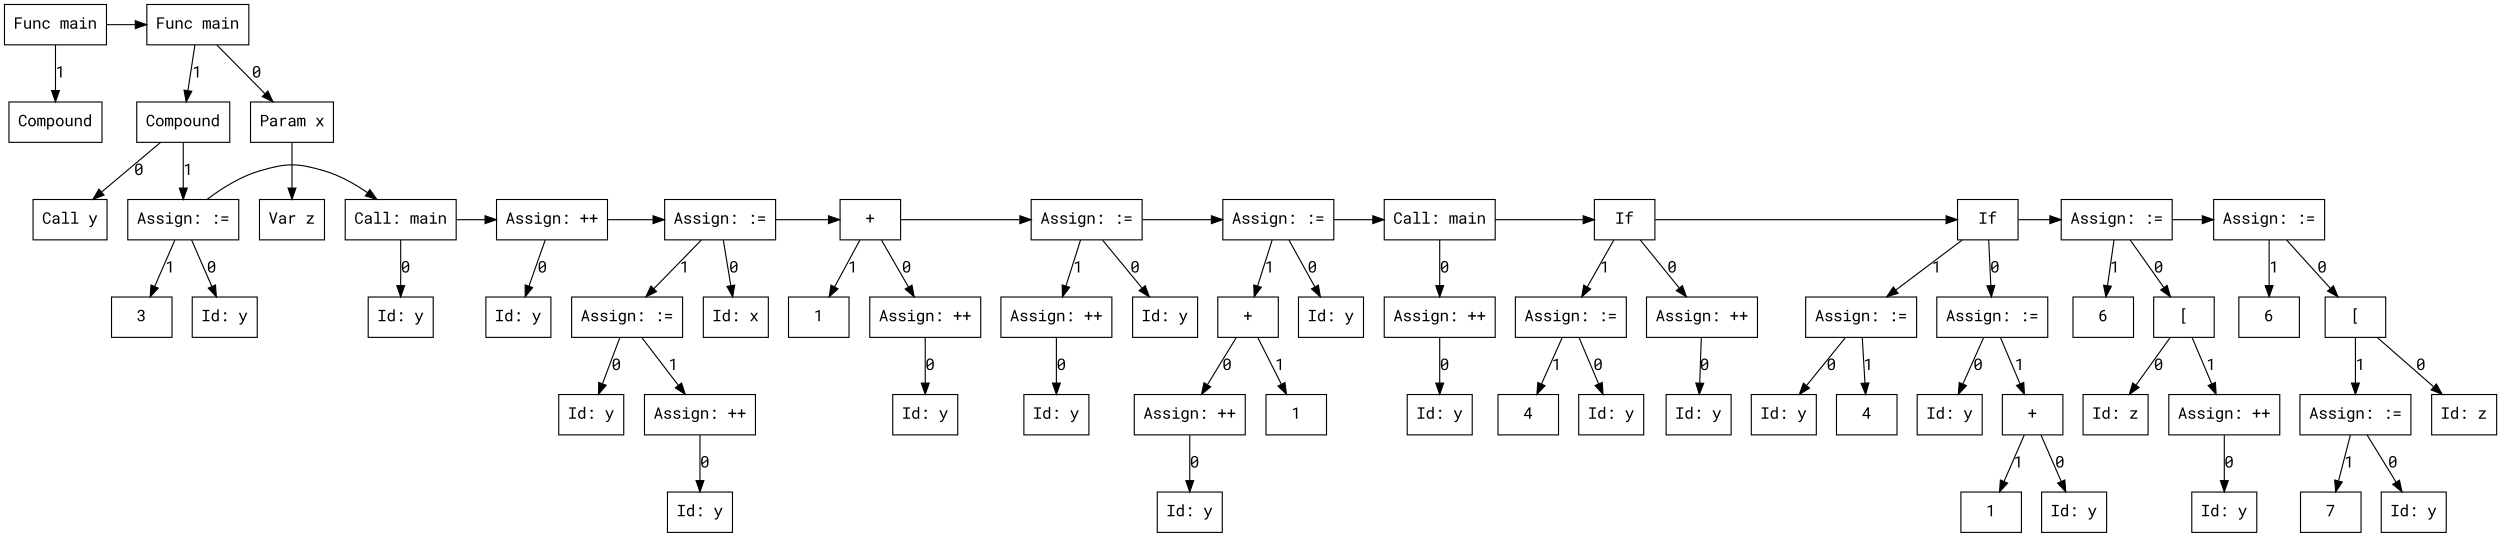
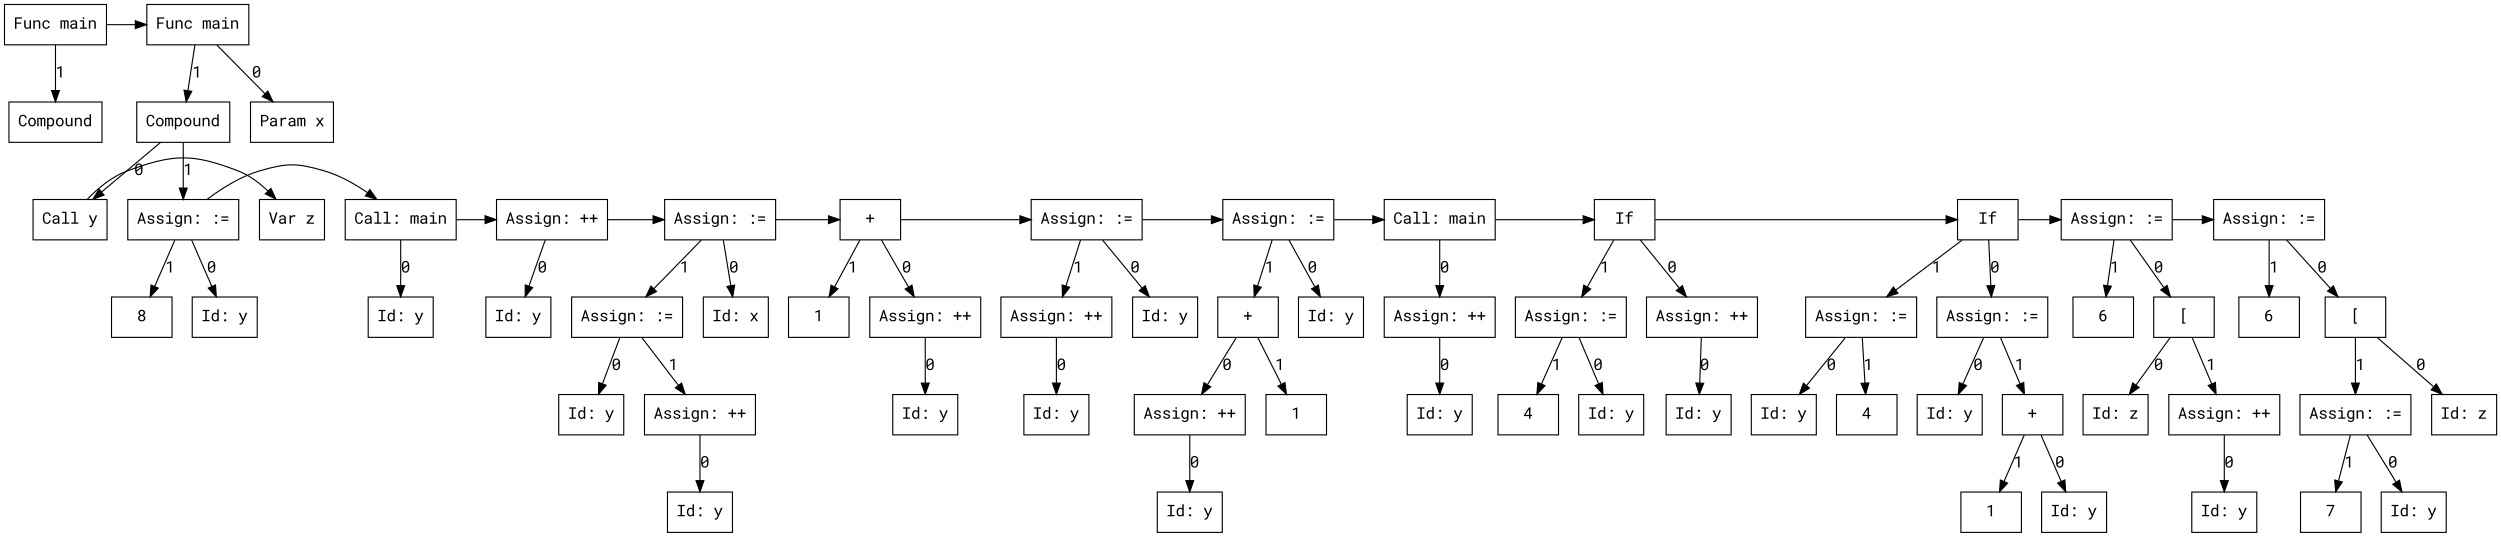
  digraph {
    fontname="Roboto Mono"
    node [fontname="Roboto Mono" shape=box]
    edge [fontname="Roboto Mono"]
    n1 [label="Func main"]
    n2 [label="Func main"]
    n3 [label=Compound]
    n4 [label="Param x"]
    n5 [label=Compound]
    n6 [label="Call y"]
    n7 [label="Assign: :="]
    n8 [label="Var z"]
    n9 [label="Id: y"]
-   n10 [label=3]
+   n10 [label=8]
    n11 [label="Call: main"]
    n12 [label="Assign: ++"]
    n13 [label="Assign: :="]
    n14 [label="+"]
    n15 [label="Assign: :="]
    n16 [label="Assign: :="]
    n17 [label="Call: main"]
    n18 [label=If]
    n19 [label=If]
    n20 [label="Assign: :="]
    n21 [label="Assign: :="]
    n22 [label="Id: y"]
    n23 [label="Id: y"]
    n24 [label="Id: x"]
    n25 [label="Assign: :="]
    n26 [label="Id: y"]
    n27 [label="Assign: ++"]
    n28 [label="Id: y"]
    n29 [label="Assign: ++"]
    n30 [label=1]
    n31 [label="Id: y"]
    n32 [label="Id: y"]
    n33 [label="Assign: ++"]
    n34 [label="Id: y"]
    n35 [label="Id: y"]
    n36 [label="+"]
    n37 [label="Assign: :="]
    n38 [label="Id: y"]
    n39 [label=7]
    n40 [label="Assign: ++"]
    n41 [label=1]
    n42 [label="Id: y"]
    n43 [label="Assign: ++"]
    n44 [label="Id: y"]
    n45 [label="Assign: ++"]
    n46 [label="Assign: :="]
    n47 [label="Id: y"]
    n48 [label="Id: y"]
    n49 [label=4]
    n50 [label="Assign: :="]
    n51 [label="Assign: :="]
    n52 [label="Id: y"]
    n53 [label="+"]
    n54 [label="Id: y"]
    n55 [label=1]
    n56 [label="Id: y"]
    n57 [label=4]
    n58 [label="["]
    n59 [label=6]
    n60 [label="Id: z"]
    n61 [label="Assign: ++"]
    n62 [label="Id: y"]
    n63 [label="["]
    n64 [label=6]
    n65 [label="Id: z"]
    subgraph sub_1 {
      rank=same
      rankdir=LR
      n1
      n2
    }
    subgraph sub_2 {
      rankdir=LR
      n1
      n2
    }
    subgraph sub_3 {
      ordering=out
      rank=same
      rankdir=LR
      n3
    }
    subgraph sub_4 {
      rankdir=TB
      n1
      n3
    }
    subgraph sub_5 {
      ordering=out
      rank=same
      rankdir=LR
      n4
      n5
    }
    subgraph sub_6 {
      rankdir=TB
      n2
      n4
      n5
    }
    subgraph sub_7 {
      ordering=out
      rank=same
      rankdir=LR
      n6
      n7
    }
    subgraph sub_8 {
      rankdir=TB
      n5
      n6
      n7
    }
    subgraph sub_9 {
      rank=same
      rankdir=LR
      n6
      n8
    }
    subgraph sub_10 {
      rankdir=LR
      n6
      n8
    }
    subgraph sub_11 {
      ordering=out
      rank=same
      rankdir=LR
      n9
      n10
    }
    subgraph sub_12 {
      rankdir=TB
      n7
      n9
      n10
    }
    subgraph sub_13 {
      rank=same
      rankdir=LR
      n7
      n11
      n12
      n13
      n14
      n15
      n16
      n17
      n18
      n19
      n20
      n21
    }
    subgraph sub_14 {
      rankdir=TB
      n11
      n22
    }
    subgraph sub_15 {
      rankdir=LR
      n7
      n11
      n12
      n13
      n14
      n15
      n16
      n17
      n18
      n19
      n20
      n21
    }
    subgraph sub_16 {
      ordering=out
      rank=same
      rankdir=LR
      n22
    }
    subgraph sub_17 {
      ordering=out
      rank=same
      rankdir=LR
      n23
    }
    subgraph sub_18 {
      rankdir=TB
      n12
      n23
    }
    subgraph sub_19 {
      ordering=out
      rank=same
      rankdir=LR
      n24
      n25
    }
    subgraph sub_20 {
      rankdir=TB
      n13
      n24
      n25
    }
    subgraph sub_21 {
      ordering=out
      rank=same
      rankdir=LR
      n26
      n27
    }
    subgraph sub_22 {
      rankdir=TB
      n25
      n26
      n27
    }
    subgraph sub_23 {
      ordering=out
      rank=same
      rankdir=LR
      n28
    }
    subgraph sub_24 {
      rankdir=TB
      n27
      n28
    }
    subgraph sub_25 {
      ordering=out
      rank=same
      rankdir=LR
      n29
      n30
    }
    subgraph sub_26 {
      rankdir=TB
      n14
      n29
      n30
    }
    subgraph sub_27 {
      ordering=out
      rank=same
      rankdir=LR
      n31
    }
    subgraph sub_28 {
      rankdir=TB
      n15
      n32
      n33
    }
    subgraph sub_29 {
      rankdir=TB
      n29
      n31
    }
    subgraph sub_30 {
      ordering=out
      rank=same
      rankdir=LR
      n32
      n33
    }
    subgraph sub_31 {
      ordering=out
      rank=same
      rankdir=LR
      n34
    }
    subgraph sub_32 {
      rankdir=TB
      n33
      n34
    }
    subgraph sub_33 {
      ordering=out
      rank=same
      rankdir=LR
      n35
      n36
    }
    subgraph sub_34 {
      rankdir=TB
      n37
      n38
      n39
    }
    subgraph sub_35 {
      rankdir=TB
      n16
      n35
      n36
    }
    subgraph sub_36 {
      ordering=out
      rank=same
      rankdir=LR
      n40
      n41
    }
    subgraph sub_37 {
      rankdir=TB
      n36
      n40
      n41
    }
    subgraph sub_38 {
      ordering=out
      rank=same
      rankdir=LR
      n42
    }
    subgraph sub_39 {
      rankdir=TB
      n40
      n42
    }
    subgraph sub_40 {
      ordering=out
      rank=same
      rankdir=LR
      n43
    }
    subgraph sub_41 {
      rankdir=TB
      n17
      n43
    }
    subgraph sub_42 {
      ordering=out
      rank=same
      rankdir=LR
      n44
    }
    subgraph sub_43 {
      rankdir=TB
      n43
      n44
    }
    subgraph sub_44 {
      ordering=out
      rank=same
      rankdir=LR
      n45
      n46
    }
    subgraph sub_45 {
      rankdir=TB
      n18
      n45
      n46
    }
    subgraph sub_46 {
      ordering=out
      rank=same
      rankdir=LR
      n47
    }
    subgraph sub_47 {
      rankdir=TB
      n45
      n47
    }
    subgraph sub_48 {
      ordering=out
      rank=same
      rankdir=LR
      n48
      n49
    }
    subgraph sub_49 {
      rankdir=TB
      n46
      n48
      n49
    }
    subgraph sub_50 {
      ordering=out
      rank=same
      rankdir=LR
      n50
      n51
    }
    subgraph sub_51 {
      rankdir=TB
      n19
      n50
      n51
    }
    subgraph sub_52 {
      ordering=out
      rank=same
      rankdir=LR
      n52
      n53
    }
    subgraph sub_53 {
      rankdir=TB
      n50
      n52
      n53
    }
    subgraph sub_54 {
      ordering=out
      rank=same
      rankdir=LR
      n54
      n55
    }
    subgraph sub_55 {
      rankdir=TB
      n53
      n54
      n55
    }
    subgraph sub_56 {
      ordering=out
      rank=same
      rankdir=LR
      n56
      n57
    }
    subgraph sub_57 {
      rankdir=TB
      n51
      n56
      n57
    }
    subgraph sub_58 {
      ordering=out
      rank=same
      rankdir=LR
      n58
      n59
    }
    subgraph sub_59 {
      rankdir=TB
      n20
      n58
      n59
    }
    subgraph sub_60 {
      ordering=out
      rank=same
      rankdir=LR
      n60
      n61
    }
    subgraph sub_61 {
      rankdir=TB
      n58
      n60
      n61
    }
    subgraph sub_62 {
      ordering=out
      rank=same
      rankdir=LR
      n62
    }
    subgraph sub_63 {
      rankdir=TB
      n61
      n62
    }
    subgraph sub_64 {
      ordering=out
      rank=same
      rankdir=LR
      n63
      n64
    }
    subgraph sub_65 {
      rankdir=TB
      n21
      n63
      n64
    }
    subgraph sub_66 {
      ordering=out
      rank=same
      rankdir=LR
      n37
      n65
    }
    subgraph sub_67 {
      rankdir=TB
      n37
      n63
      n65
    }
    subgraph sub_68 {
      ordering=out
      rank=same
      rankdir=LR
      n38
      n39
    }
    n1 -> n2
    n1 -> n3 [label=1]
    n2 -> n4 [label=0]
    n2 -> n5 [label=1]
    n5 -> n6 [label=0]
    n5 -> n7 [label=1]
-   n4 -> n8
+   n6 -> n8
    n7 -> n9 [label=0]
    n7 -> n10 [label=1]
    n7 -> n11
    n11 -> n12
    n11 -> n22 [label=0]
    n12 -> n13
    n12 -> n23 [label=0]
    n13 -> n14
    n13 -> n24 [label=0]
    n13 -> n25 [label=1]
    n14 -> n15
    n14 -> n29 [label=0]
    n14 -> n30 [label=1]
    n15 -> n16
    n15 -> n32 [label=0]
    n15 -> n33 [label=1]
    n16 -> n17
    n16 -> n35 [label=0]
    n16 -> n36 [label=1]
    n17 -> n18
    n17 -> n43 [label=0]
    n18 -> n19
    n18 -> n45 [label=0]
    n18 -> n46 [label=1]
    n19 -> n20
    n19 -> n50 [label=0]
    n19 -> n51 [label=1]
    n20 -> n21
    n20 -> n58 [label=0]
    n20 -> n59 [label=1]
    n21 -> n63 [label=0]
    n21 -> n64 [label=1]
    n25 -> n26 [label=0]
    n25 -> n27 [label=1]
    n27 -> n28 [label=0]
    n29 -> n31 [label=0]
    n33 -> n34 [label=0]
    n36 -> n40 [label=0]
    n36 -> n41 [label=1]
    n37 -> n38 [label=0]
    n37 -> n39 [label=1]
    n40 -> n42 [label=0]
    n43 -> n44 [label=0]
    n45 -> n47 [label=0]
    n46 -> n48 [label=0]
    n46 -> n49 [label=1]
    n50 -> n52 [label=0]
    n50 -> n53 [label=1]
    n51 -> n56 [label=0]
    n51 -> n57 [label=1]
    n53 -> n54 [label=0]
    n53 -> n55 [label=1]
    n58 -> n60 [label=0]
    n58 -> n61 [label=1]
    n61 -> n62 [label=0]
    n63 -> n37 [label=1]
    n63 -> n65 [label=0]
  }
